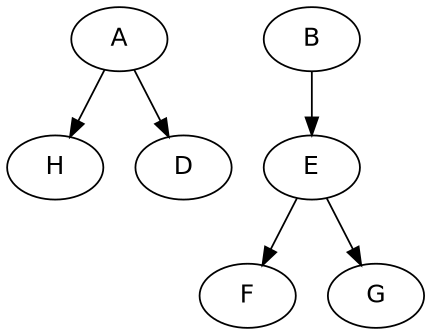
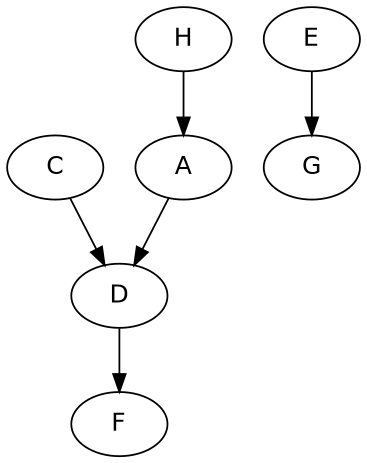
  digraph {
    fontname="DejaVu Sans"
    node [fontname="DejaVu Sans"]
    edge [fontname="DejaVu Sans"]
    n1 [label=A]
    n2 [label=H]
    n3 [label=D]
-   n4 [label=B]
    n5 [label=E]
+   n6 [label=C]
    n7 [label=F]
    n8 [label=G]
-   n1 -> n2
+   n2 -> n1
    n1 -> n3
-   n4 -> n5
-   n5 -> n7
+   n3 -> n7
    n5 -> n8
+   n6 -> n3
  }
